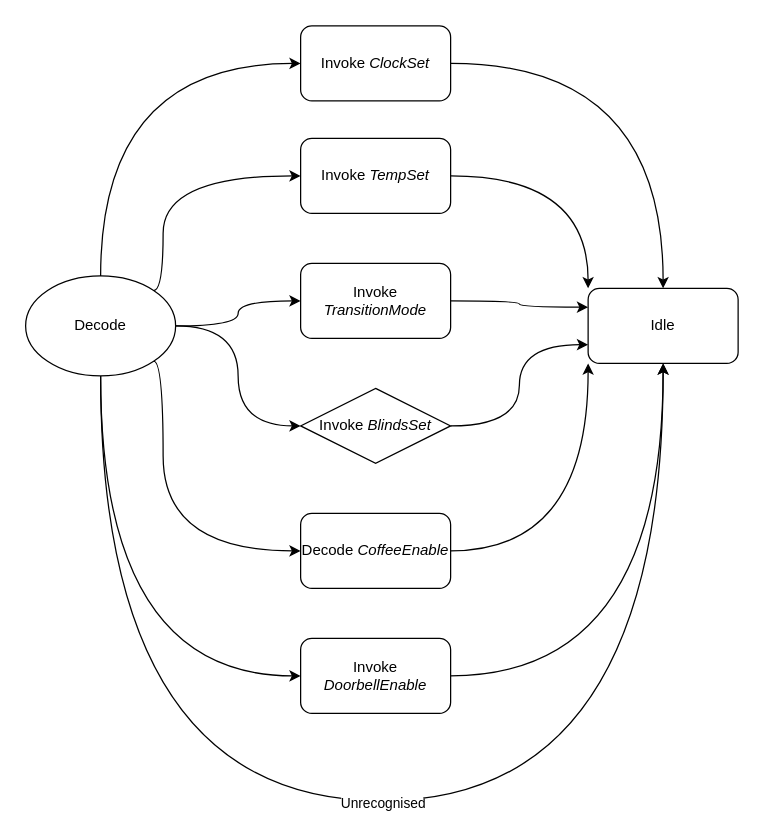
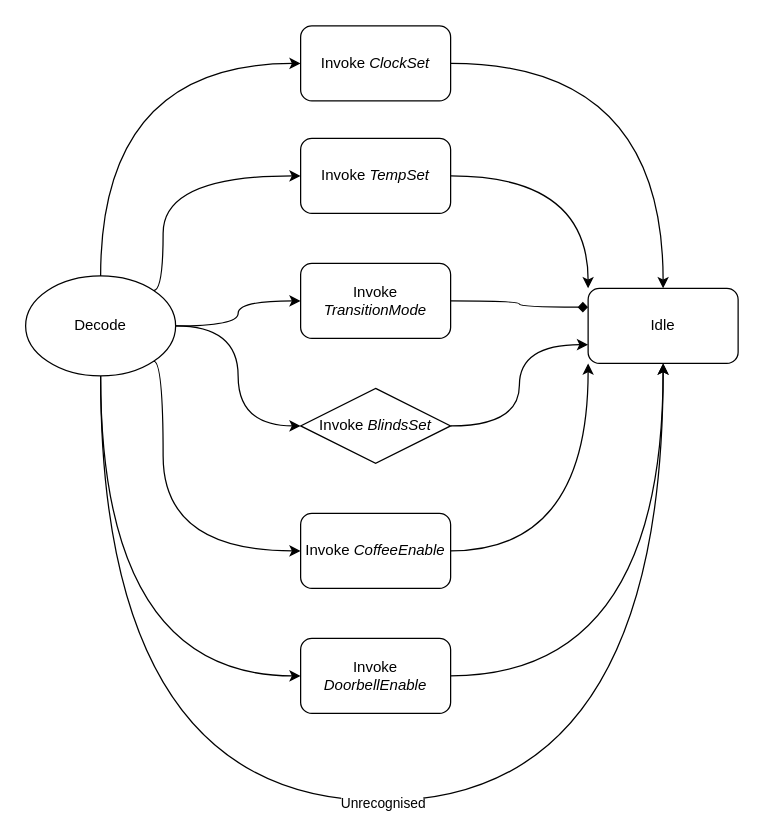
  <mxCell id="0" />
  <mxCell id="1" parent="0" />
  <mxCell id="2" style="edgeStyle=orthogonalEdgeStyle;rounded=0;orthogonalLoop=1;jettySize=auto;html=1;entryX=0;entryY=0.5;entryDx=0;entryDy=0;exitX=0.5;exitY=0;exitDx=0;exitDy=0;curved=1;" edge="1" parent="1" source="10" target="12"><mxGeometry relative="1" as="geometry" /></mxCell>
  <mxCell id="3" style="edgeStyle=orthogonalEdgeStyle;rounded=0;orthogonalLoop=1;jettySize=auto;html=1;exitX=1;exitY=0;exitDx=0;exitDy=0;entryX=0;entryY=0.5;entryDx=0;entryDy=0;curved=1;" edge="1" parent="1" source="10" target="14"><mxGeometry relative="1" as="geometry"><Array as="points"><mxPoint x="130" y="232" /><mxPoint x="130" y="140" /></Array></mxGeometry></mxCell>
  <mxCell id="4" style="edgeStyle=orthogonalEdgeStyle;rounded=0;orthogonalLoop=1;jettySize=auto;html=1;entryX=0;entryY=0.5;entryDx=0;entryDy=0;curved=1;" edge="1" parent="1" source="10" target="16"><mxGeometry relative="1" as="geometry" /></mxCell>
  <mxCell id="5" style="edgeStyle=orthogonalEdgeStyle;rounded=0;orthogonalLoop=1;jettySize=auto;html=1;entryX=0;entryY=0.5;entryDx=0;entryDy=0;curved=1;" edge="1" parent="1" source="10" target="18"><mxGeometry relative="1" as="geometry" /></mxCell>
  <mxCell id="6" style="edgeStyle=orthogonalEdgeStyle;rounded=0;orthogonalLoop=1;jettySize=auto;html=1;exitX=1;exitY=1;exitDx=0;exitDy=0;entryX=0;entryY=0.5;entryDx=0;entryDy=0;curved=1;" edge="1" parent="1" source="10" target="20"><mxGeometry relative="1" as="geometry"><Array as="points"><mxPoint x="130" y="288" /><mxPoint x="130" y="440" /></Array></mxGeometry></mxCell>
  <mxCell id="7" style="edgeStyle=orthogonalEdgeStyle;rounded=0;orthogonalLoop=1;jettySize=auto;html=1;entryX=0;entryY=0.5;entryDx=0;entryDy=0;exitX=0.5;exitY=1;exitDx=0;exitDy=0;curved=1;" edge="1" parent="1" source="10" target="22"><mxGeometry relative="1" as="geometry" /></mxCell>
  <mxCell id="8" style="edgeStyle=orthogonalEdgeStyle;rounded=0;orthogonalLoop=1;jettySize=auto;html=1;entryX=0.5;entryY=1;entryDx=0;entryDy=0;curved=1;exitX=0.5;exitY=1;exitDx=0;exitDy=0;" edge="1" parent="1" source="10" target="23"><mxGeometry relative="1" as="geometry"><Array as="points"><mxPoint x="80" y="640" /><mxPoint x="530" y="640" /></Array></mxGeometry></mxCell>
  <mxCell id="9" value="Unrecognised" style="edgeLabel;html=1;align=center;verticalAlign=middle;resizable=0;points=[];" vertex="1" connectable="0" parent="8"><mxGeometry x="-0.009" y="-1" relative="1" as="geometry"><mxPoint as="offset" /></mxGeometry></mxCell>
  <mxCell id="10" value="Decode" style="ellipse;whiteSpace=wrap;html=1;" vertex="1" parent="1"><mxGeometry x="20" y="220" width="120" height="80" as="geometry" /></mxCell>
  <mxCell id="11" style="edgeStyle=orthogonalEdgeStyle;rounded=0;orthogonalLoop=1;jettySize=auto;html=1;entryX=0.5;entryY=0;entryDx=0;entryDy=0;curved=1;" edge="1" parent="1" source="12" target="23"><mxGeometry relative="1" as="geometry" /></mxCell>
  <mxCell id="12" value="Invoke &lt;i&gt;ClockSet&lt;/i&gt;" style="rounded=1;whiteSpace=wrap;html=1;" vertex="1" parent="1"><mxGeometry x="240" y="20" width="120" height="60" as="geometry" /></mxCell>
  <mxCell id="13" style="edgeStyle=orthogonalEdgeStyle;rounded=0;orthogonalLoop=1;jettySize=auto;html=1;entryX=0;entryY=0;entryDx=0;entryDy=0;curved=1;" edge="1" parent="1" source="14" target="23"><mxGeometry relative="1" as="geometry" /></mxCell>
  <mxCell id="14" value="Invoke &lt;i&gt;TempSet&lt;/i&gt;" style="rounded=1;whiteSpace=wrap;html=1;" vertex="1" parent="1"><mxGeometry x="240" y="110" width="120" height="60" as="geometry" /></mxCell>
- <mxCell id="15" style="edgeStyle=orthogonalEdgeStyle;rounded=0;orthogonalLoop=1;jettySize=auto;html=1;entryX=0;entryY=0.25;entryDx=0;entryDy=0;curved=1;" edge="1" parent="1" source="16" target="23"><mxGeometry relative="1" as="geometry" /></mxCell>
+ <mxCell id="15" style="edgeStyle=orthogonalEdgeStyle;rounded=0;orthogonalLoop=1;jettySize=auto;html=1;entryX=0;entryY=0.25;entryDx=0;entryDy=0;curved=1;endArrow=diamond;" edge="1" parent="1" source="16" target="23"><mxGeometry relative="1" as="geometry" /></mxCell>
  <mxCell id="16" value="Invoke &lt;i&gt;TransitionMode&lt;/i&gt;" style="rounded=1;whiteSpace=wrap;html=1;" vertex="1" parent="1"><mxGeometry x="240" y="210" width="120" height="60" as="geometry" /></mxCell>
  <mxCell id="17" style="edgeStyle=orthogonalEdgeStyle;rounded=0;orthogonalLoop=1;jettySize=auto;html=1;entryX=0;entryY=0.75;entryDx=0;entryDy=0;curved=1;" edge="1" parent="1" source="18" target="23"><mxGeometry relative="1" as="geometry" /></mxCell>
  <mxCell id="18" value="Invoke &lt;i&gt;BlindsSet&lt;/i&gt;" style="rhombus;whiteSpace=wrap;html=1;" vertex="1" parent="1"><mxGeometry x="240" y="310" width="120" height="60" as="geometry" /></mxCell>
  <mxCell id="19" style="edgeStyle=orthogonalEdgeStyle;rounded=0;orthogonalLoop=1;jettySize=auto;html=1;exitX=1;exitY=0.5;exitDx=0;exitDy=0;entryX=0;entryY=1;entryDx=0;entryDy=0;curved=1;" edge="1" parent="1" source="20" target="23"><mxGeometry relative="1" as="geometry" /></mxCell>
- <mxCell id="20" value="Decode &lt;i&gt;CoffeeEnable&lt;/i&gt;" style="rounded=1;whiteSpace=wrap;html=1;" vertex="1" parent="1"><mxGeometry x="240" y="410" width="120" height="60" as="geometry" /></mxCell>
+ <mxCell id="20" value="Invoke &lt;i&gt;CoffeeEnable&lt;/i&gt;" style="rounded=1;whiteSpace=wrap;html=1;" vertex="1" parent="1"><mxGeometry x="240" y="410" width="120" height="60" as="geometry" /></mxCell>
  <mxCell id="21" style="edgeStyle=orthogonalEdgeStyle;rounded=0;orthogonalLoop=1;jettySize=auto;html=1;entryX=0.5;entryY=1;entryDx=0;entryDy=0;curved=1;" edge="1" parent="1" source="22" target="23"><mxGeometry relative="1" as="geometry" /></mxCell>
  <mxCell id="22" value="Invoke &lt;i&gt;DoorbellEnable&lt;/i&gt;" style="rounded=1;whiteSpace=wrap;html=1;" vertex="1" parent="1"><mxGeometry x="240" y="510" width="120" height="60" as="geometry" /></mxCell>
  <mxCell id="23" value="Idle" style="rounded=1;whiteSpace=wrap;html=1;" vertex="1" parent="1"><mxGeometry x="470" y="230" width="120" height="60" as="geometry" /></mxCell>
